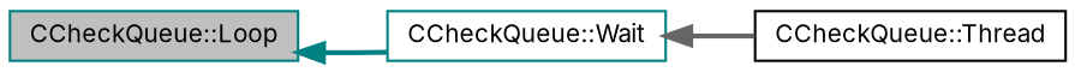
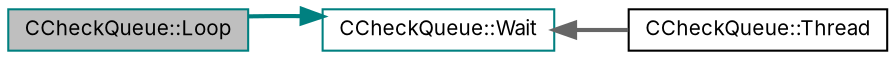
  digraph {
    fontname=Inter
    rankdir=LR
    node [color=teal fillcolor=white fontname=Inter fontsize=10 shape=record style=filled]
    edge [dir=back fontname=Inter fontsize=10 labelfontname=Helvetica labelfontsize=10 style=bold]
    n1 [fillcolor=grey75 fontcolor=black height=0.2 label="CCheckQueue::Loop" width=0.4]
    n2 [height=0.2 label="CCheckQueue::Wait" width=0.4]
    n3 [color=black height=0.2 label="CCheckQueue::Thread" width=0.4]
-   n1 -> n2 [color=teal]
+   n2 -> n1 [color=teal]
    n2 -> n3 [color=gray40]
  }
